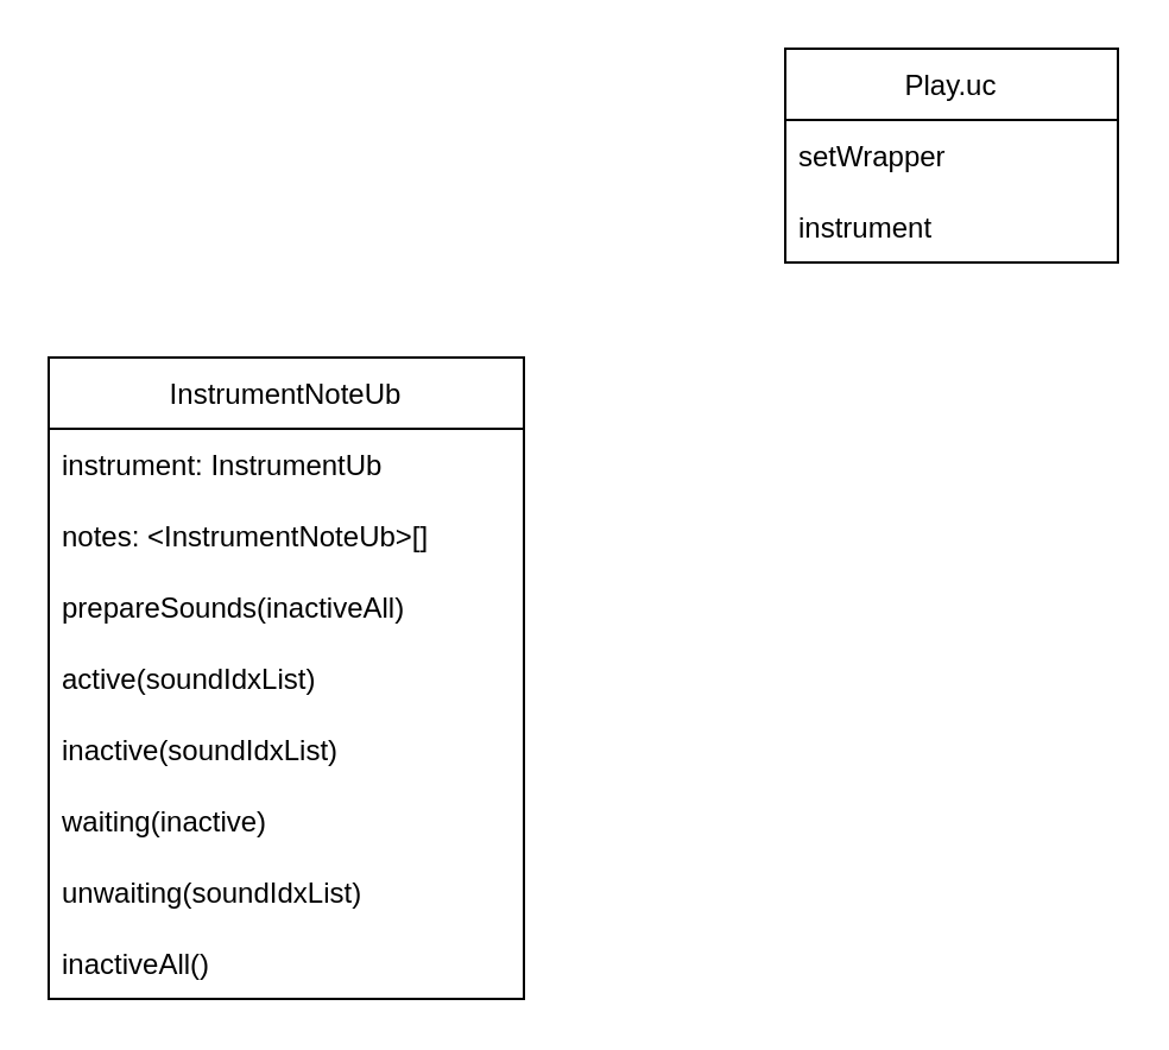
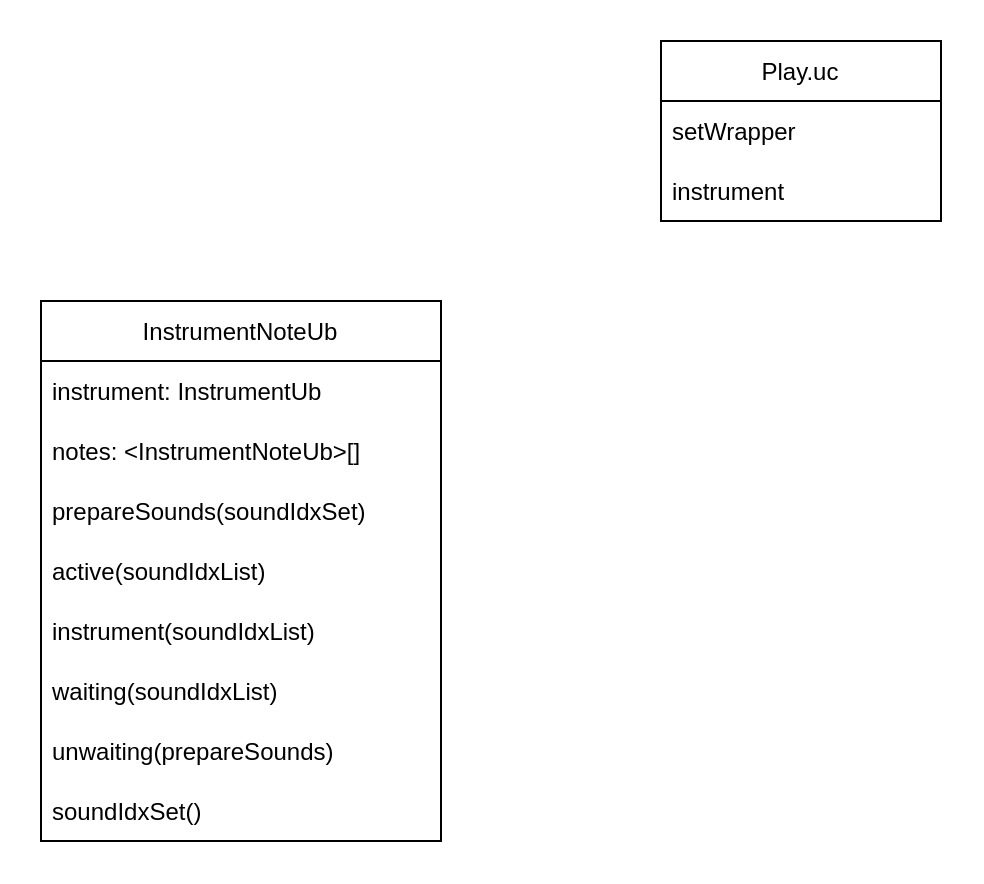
  <mxCell id="0" />
  <mxCell id="1" parent="0" />
  <mxCell id="2" value="InstrumentNoteUb" style="swimlane;fontStyle=0;childLayout=stackLayout;horizontal=1;startSize=30;horizontalStack=0;resizeParent=1;resizeParentMax=0;resizeLast=0;collapsible=1;marginBottom=0;" vertex="1" parent="1"><mxGeometry x="20" y="150" width="200" height="270" as="geometry" /></mxCell>
  <mxCell id="3" value="instrument: InstrumentUb" style="text;strokeColor=none;fillColor=none;align=left;verticalAlign=middle;spacingLeft=4;spacingRight=4;overflow=hidden;points=[[0,0.5],[1,0.5]];portConstraint=eastwest;rotatable=0;" vertex="1" parent="2"><mxGeometry y="30" width="200" height="30" as="geometry" /></mxCell>
  <mxCell id="4" value="notes: &lt;InstrumentNoteUb&gt;[]" style="text;strokeColor=none;fillColor=none;align=left;verticalAlign=middle;spacingLeft=4;spacingRight=4;overflow=hidden;points=[[0,0.5],[1,0.5]];portConstraint=eastwest;rotatable=0;" vertex="1" parent="2"><mxGeometry y="60" width="200" height="30" as="geometry" /></mxCell>
- <mxCell id="5" value="prepareSounds(inactiveAll)" style="text;strokeColor=none;fillColor=none;align=left;verticalAlign=middle;spacingLeft=4;spacingRight=4;overflow=hidden;points=[[0,0.5],[1,0.5]];portConstraint=eastwest;rotatable=0;" vertex="1" parent="2"><mxGeometry y="90" width="200" height="30" as="geometry" /></mxCell>
+ <mxCell id="5" value="prepareSounds(soundIdxSet)" style="text;strokeColor=none;fillColor=none;align=left;verticalAlign=middle;spacingLeft=4;spacingRight=4;overflow=hidden;points=[[0,0.5],[1,0.5]];portConstraint=eastwest;rotatable=0;" vertex="1" parent="2"><mxGeometry y="90" width="200" height="30" as="geometry" /></mxCell>
  <mxCell id="6" value="active(soundIdxList)" style="text;strokeColor=none;fillColor=none;align=left;verticalAlign=middle;spacingLeft=4;spacingRight=4;overflow=hidden;points=[[0,0.5],[1,0.5]];portConstraint=eastwest;rotatable=0;" vertex="1" parent="2"><mxGeometry y="120" width="200" height="30" as="geometry" /></mxCell>
- <mxCell id="7" value="inactive(soundIdxList)" style="text;strokeColor=none;fillColor=none;align=left;verticalAlign=middle;spacingLeft=4;spacingRight=4;overflow=hidden;points=[[0,0.5],[1,0.5]];portConstraint=eastwest;rotatable=0;" vertex="1" parent="2"><mxGeometry y="150" width="200" height="30" as="geometry" /></mxCell>
- <mxCell id="8" value="waiting(inactive)" style="text;strokeColor=none;fillColor=none;align=left;verticalAlign=middle;spacingLeft=4;spacingRight=4;overflow=hidden;points=[[0,0.5],[1,0.5]];portConstraint=eastwest;rotatable=0;" vertex="1" parent="2"><mxGeometry y="180" width="200" height="30" as="geometry" /></mxCell>
- <mxCell id="9" value="unwaiting(soundIdxList)" style="text;strokeColor=none;fillColor=none;align=left;verticalAlign=middle;spacingLeft=4;spacingRight=4;overflow=hidden;points=[[0,0.5],[1,0.5]];portConstraint=eastwest;rotatable=0;" vertex="1" parent="2"><mxGeometry y="210" width="200" height="30" as="geometry" /></mxCell>
- <mxCell id="10" value="inactiveAll()" style="text;strokeColor=none;fillColor=none;align=left;verticalAlign=middle;spacingLeft=4;spacingRight=4;overflow=hidden;points=[[0,0.5],[1,0.5]];portConstraint=eastwest;rotatable=0;" vertex="1" parent="2"><mxGeometry y="240" width="200" height="30" as="geometry" /></mxCell>
+ <mxCell id="7" value="instrument(soundIdxList)" style="text;strokeColor=none;fillColor=none;align=left;verticalAlign=middle;spacingLeft=4;spacingRight=4;overflow=hidden;points=[[0,0.5],[1,0.5]];portConstraint=eastwest;rotatable=0;" vertex="1" parent="2"><mxGeometry y="150" width="200" height="30" as="geometry" /></mxCell>
+ <mxCell id="8" value="waiting(soundIdxList)" style="text;strokeColor=none;fillColor=none;align=left;verticalAlign=middle;spacingLeft=4;spacingRight=4;overflow=hidden;points=[[0,0.5],[1,0.5]];portConstraint=eastwest;rotatable=0;" vertex="1" parent="2"><mxGeometry y="180" width="200" height="30" as="geometry" /></mxCell>
+ <mxCell id="9" value="unwaiting(prepareSounds)" style="text;strokeColor=none;fillColor=none;align=left;verticalAlign=middle;spacingLeft=4;spacingRight=4;overflow=hidden;points=[[0,0.5],[1,0.5]];portConstraint=eastwest;rotatable=0;" vertex="1" parent="2"><mxGeometry y="210" width="200" height="30" as="geometry" /></mxCell>
+ <mxCell id="10" value="soundIdxSet()" style="text;strokeColor=none;fillColor=none;align=left;verticalAlign=middle;spacingLeft=4;spacingRight=4;overflow=hidden;points=[[0,0.5],[1,0.5]];portConstraint=eastwest;rotatable=0;" vertex="1" parent="2"><mxGeometry y="240" width="200" height="30" as="geometry" /></mxCell>
  <mxCell id="11" value="Play.uc" style="swimlane;fontStyle=0;childLayout=stackLayout;horizontal=1;startSize=30;horizontalStack=0;resizeParent=1;resizeParentMax=0;resizeLast=0;collapsible=1;marginBottom=0;" vertex="1" parent="1"><mxGeometry x="330" y="20" width="140" height="90" as="geometry" /></mxCell>
  <mxCell id="12" value="setWrapper" style="text;strokeColor=none;fillColor=none;align=left;verticalAlign=middle;spacingLeft=4;spacingRight=4;overflow=hidden;points=[[0,0.5],[1,0.5]];portConstraint=eastwest;rotatable=0;" vertex="1" parent="11"><mxGeometry y="30" width="140" height="30" as="geometry" /></mxCell>
  <mxCell id="13" value="instrument" style="text;strokeColor=none;fillColor=none;align=left;verticalAlign=middle;spacingLeft=4;spacingRight=4;overflow=hidden;points=[[0,0.5],[1,0.5]];portConstraint=eastwest;rotatable=0;" vertex="1" parent="11"><mxGeometry y="60" width="140" height="30" as="geometry" /></mxCell>
